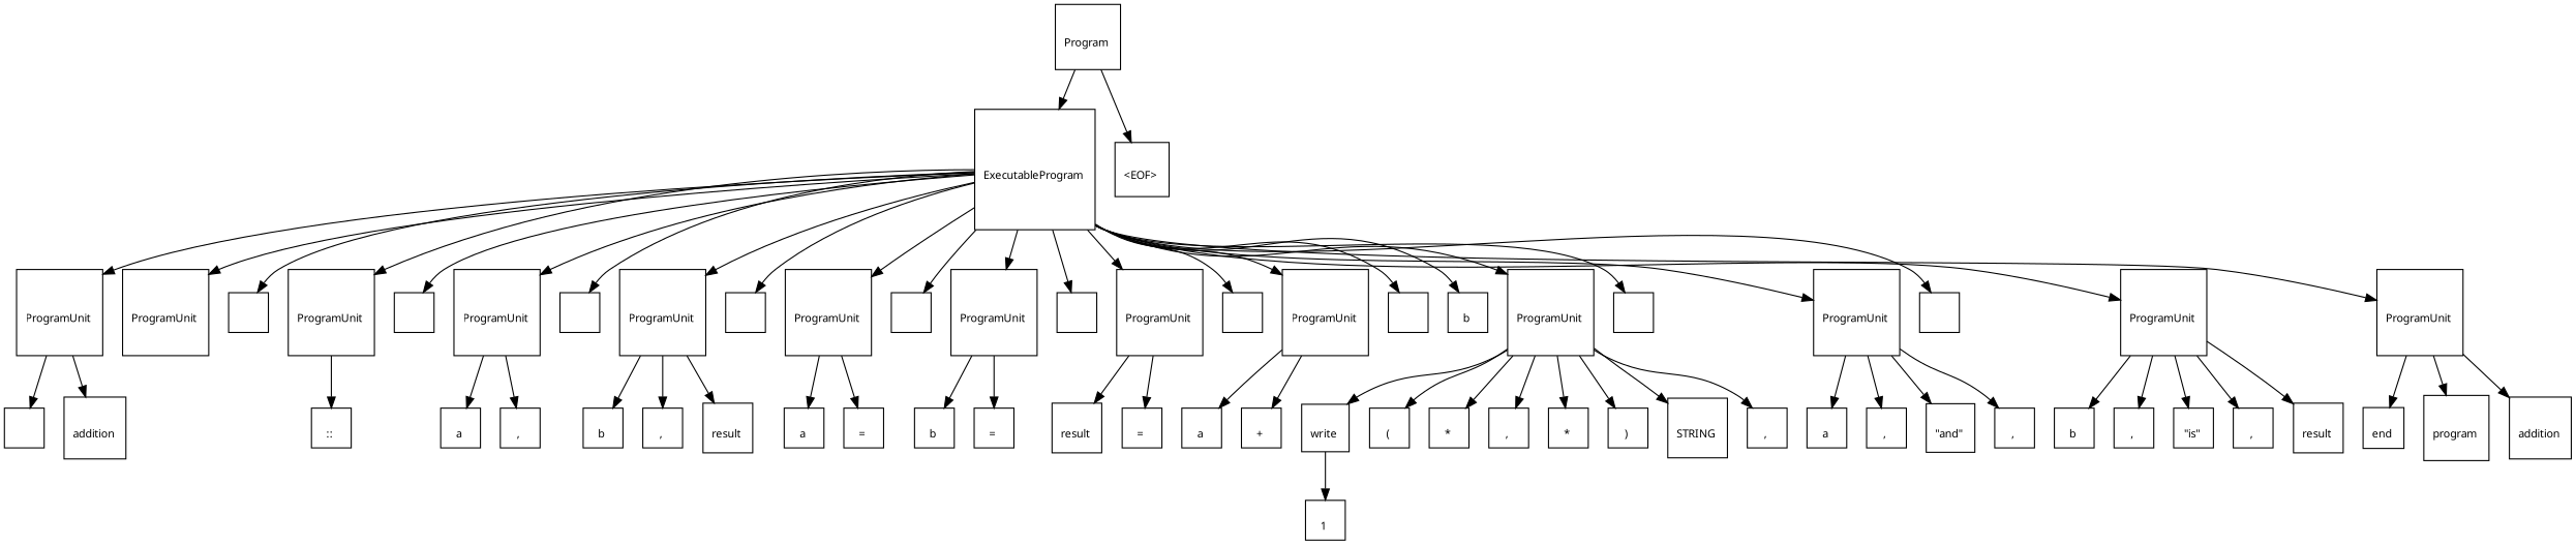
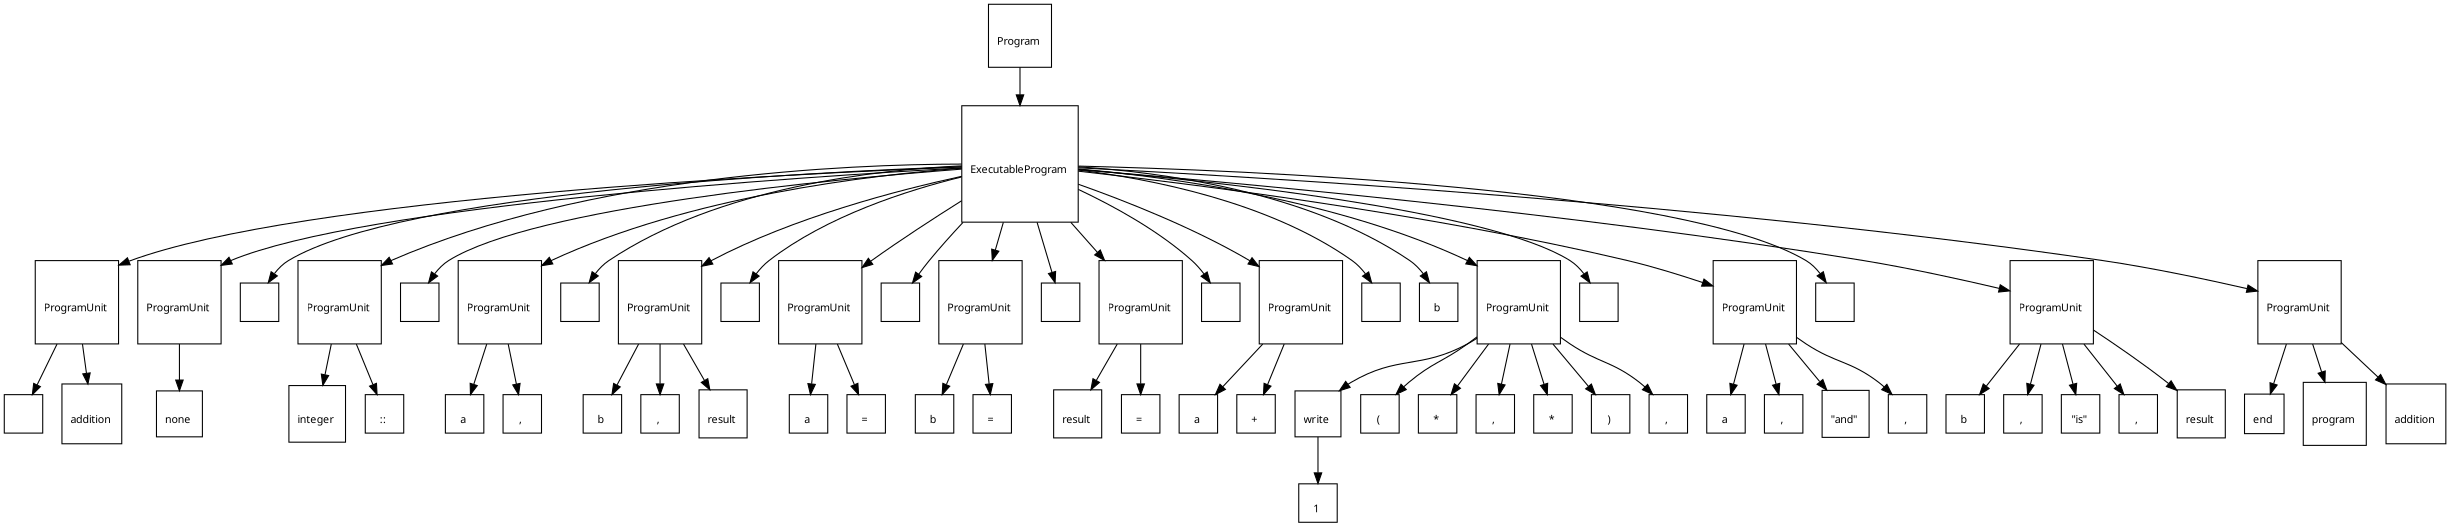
  digraph {
    node [fontname="Arial Unicode MS" fontsize=10 shape=square]
    n1 [label="\lProgram \n"]
    n2 [label="\lExecutableProgram \n"]
-   n3 [label="\l&lt;EOF&gt; \n"]
    n4 [label="\lProgramUnit \n"]
    n5 [label="\lProgramUnit \n"]
    n6 [label="\l \n"]
    n7 [label="\lProgramUnit \n"]
    n8 [label="\l \n"]
    n9 [label="\lProgramUnit \n"]
    n10 [label="\l \n"]
    n11 [label="\lProgramUnit \n"]
    n12 [label="\l \n"]
    n13 [label="\lProgramUnit \n"]
    n14 [label="\l \n"]
    n15 [label="\lProgramUnit \n"]
    n16 [label="\l \n"]
    n17 [label="\lProgramUnit \n"]
    n18 [label="\l \n"]
    n19 [label="\lProgramUnit \n"]
    n20 [label="\l \n"]
    n21 [label="\lb \n"]
    n22 [label="\lProgramUnit \n"]
    n23 [label="\l \n"]
    n24 [label="\lProgramUnit \n"]
    n25 [label="\l \n"]
    n26 [label="\lProgramUnit \n"]
    n27 [label="\lProgramUnit \n"]
    n28 [label="\l \n"]
    n29 [label="\laddition \n"]
+   n30 [label="\lnone \n"]
+   n31 [label="\linteger \n"]
    n32 [label="\l:: \n"]
    n33 [label="\la \n"]
    n34 [label="\l, \n"]
    n35 [label="\lb \n"]
    n36 [label="\l, \n"]
    n37 [label="\lresult \n"]
    n38 [label="\la \n"]
    n39 [label="\l= \n"]
    n40 [label="\l1 \n"]
    n41 [label="\lb \n"]
    n42 [label="\l= \n"]
    n43 [label="\lresult \n"]
    n44 [label="\l= \n"]
    n45 [label="\la \n"]
    n46 [label="\l+ \n"]
    n47 [label="\lwrite \n"]
    n48 [label="\l( \n"]
    n49 [label="\l* \n"]
    n50 [label="\l, \n"]
    n51 [label="\l* \n"]
    n52 [label="\l) \n"]
-   n53 [label="\lSTRING \n"]
    n54 [label="\l, \n"]
    n55 [label="\la \n"]
    n56 [label="\l, \n"]
    n57 [label="\l\"and\" \n"]
    n58 [label="\l, \n"]
    n59 [label="\lb \n"]
    n60 [label="\l, \n"]
    n61 [label="\l\"is\" \n"]
    n62 [label="\l, \n"]
    n63 [label="\lresult \n"]
    n64 [label="\lend \n"]
    n65 [label="\lprogram \n"]
    n66 [label="\laddition \n"]
    n1 -> n2
-   n1 -> n3
    n2 -> n4
    n2 -> n5
    n2 -> n6
    n2 -> n7
    n2 -> n8
    n2 -> n9
    n2 -> n10
    n2 -> n11
    n2 -> n12
    n2 -> n13
    n2 -> n14
    n2 -> n15
    n2 -> n16
    n2 -> n17
    n2 -> n18
    n2 -> n19
    n2 -> n20
    n2 -> n21
    n2 -> n22
    n2 -> n23
    n2 -> n24
    n2 -> n25
    n2 -> n26
    n2 -> n27
    n4 -> n28
    n4 -> n29
+   n5 -> n30
+   n7 -> n31
    n7 -> n32
    n9 -> n33
    n9 -> n34
    n11 -> n35
    n11 -> n36
    n11 -> n37
    n13 -> n38
    n13 -> n39
    n15 -> n41
    n15 -> n42
    n17 -> n43
    n17 -> n44
    n19 -> n45
    n19 -> n46
    n22 -> n47
    n22 -> n48
    n22 -> n49
    n22 -> n50
    n22 -> n51
    n22 -> n52
-   n22 -> n53
    n22 -> n54
    n24 -> n55
    n24 -> n56
    n24 -> n57
    n24 -> n58
    n26 -> n59
    n26 -> n60
    n26 -> n61
    n26 -> n62
    n26 -> n63
    n27 -> n64
    n27 -> n65
    n27 -> n66
    n47 -> n40
  }
